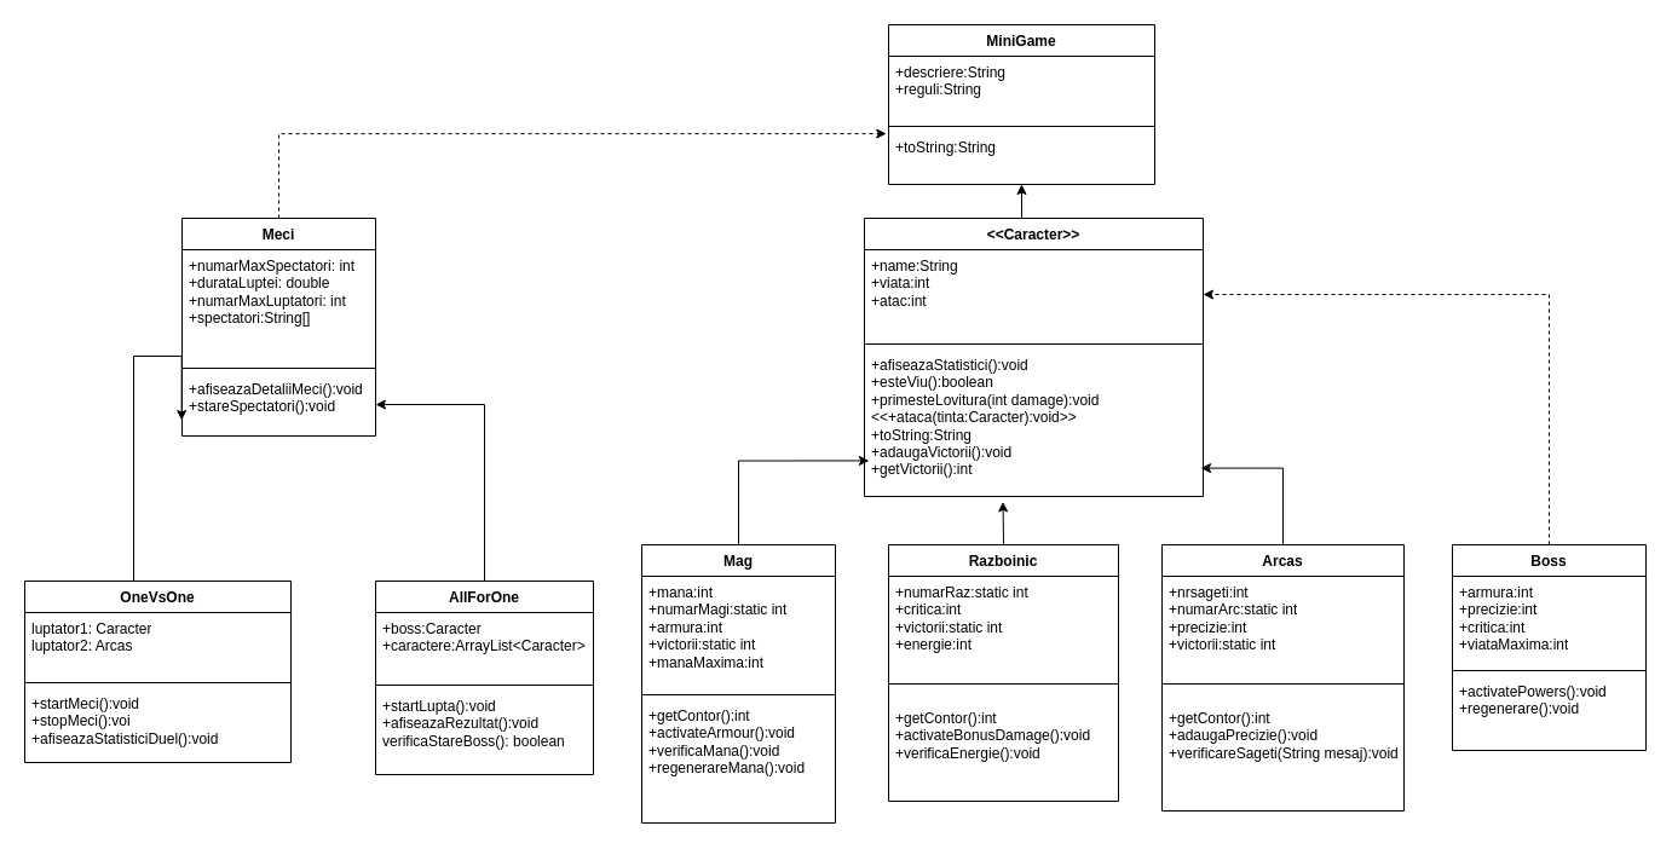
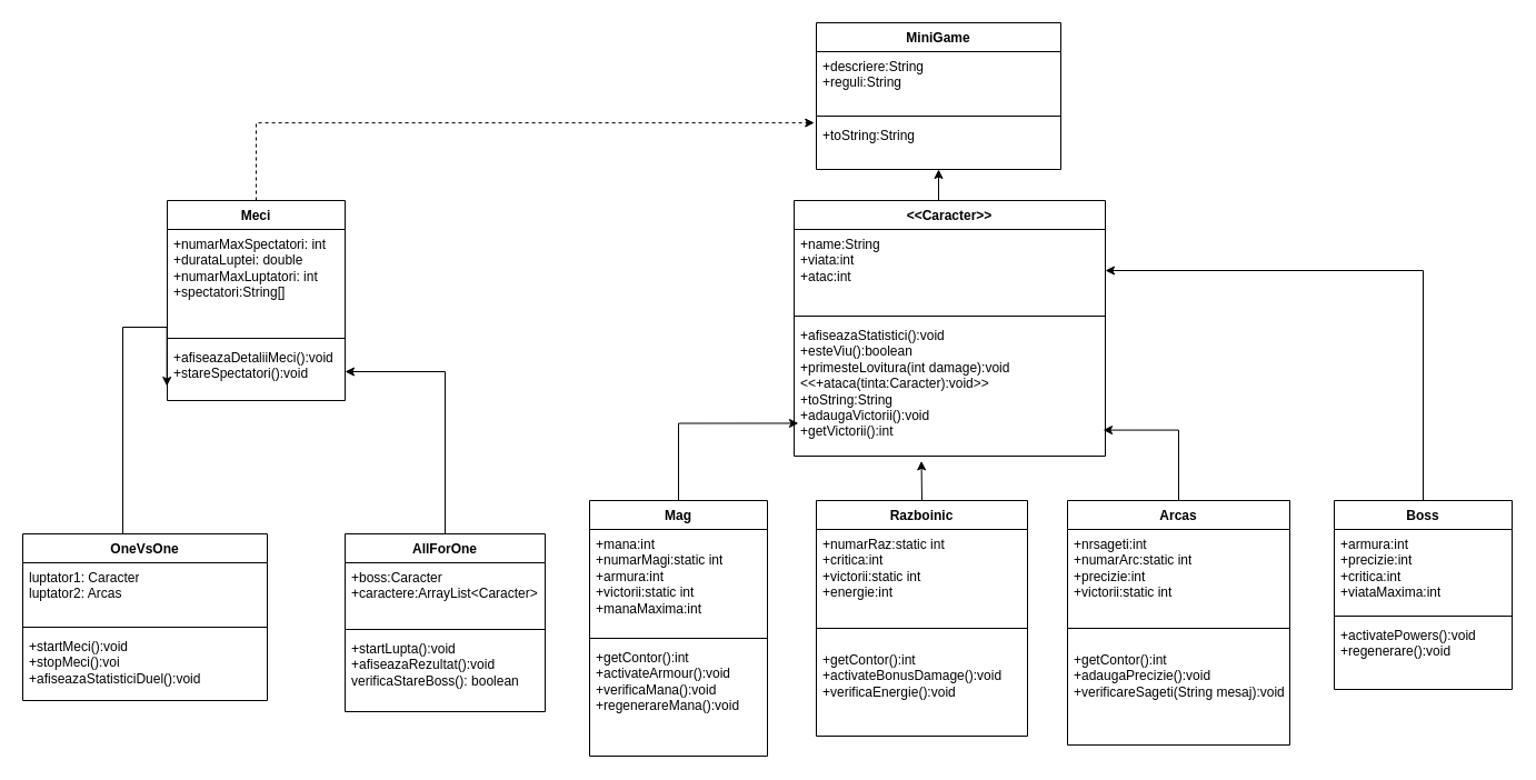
  <mxCell id="0" />
  <mxCell id="1" parent="0" />
  <mxCell id="2" style="edgeStyle=orthogonalEdgeStyle;rounded=0;orthogonalLoop=1;jettySize=auto;html=1;exitX=0.5;exitY=0;exitDx=0;exitDy=0;entryX=0.5;entryY=1;entryDx=0;entryDy=0;" parent="1" source="3" target="21" edge="1"><mxGeometry relative="1" as="geometry"><mxPoint x="814" y="140" as="targetPoint" /></mxGeometry></mxCell>
  <mxCell id="3" value="&amp;lt;&amp;lt;Caracter&amp;gt;&amp;gt;" style="swimlane;fontStyle=1;align=center;verticalAlign=top;childLayout=stackLayout;horizontal=1;startSize=26;horizontalStack=0;resizeParent=1;resizeParentMax=0;resizeLast=0;collapsible=1;marginBottom=0;whiteSpace=wrap;html=1;" parent="1" vertex="1"><mxGeometry x="714" y="180" width="280" height="230" as="geometry" /></mxCell>
  <mxCell id="4" value="&lt;div&gt;+name:String&lt;/div&gt;&lt;div&gt;+viata:int&lt;/div&gt;&lt;div&gt;+atac:int&lt;/div&gt;&lt;div&gt;&lt;br&gt;&lt;/div&gt;&lt;div&gt;&lt;br&gt;&lt;/div&gt;" style="text;strokeColor=none;fillColor=none;align=left;verticalAlign=top;spacingLeft=4;spacingRight=4;overflow=hidden;rotatable=0;points=[[0,0.5],[1,0.5]];portConstraint=eastwest;whiteSpace=wrap;html=1;" parent="3" vertex="1"><mxGeometry y="26" width="280" height="74" as="geometry" /></mxCell>
  <mxCell id="5" value="" style="line;strokeWidth=1;fillColor=none;align=left;verticalAlign=middle;spacingTop=-1;spacingLeft=3;spacingRight=3;rotatable=0;labelPosition=right;points=[];portConstraint=eastwest;strokeColor=inherit;" parent="3" vertex="1"><mxGeometry y="100" width="280" height="8" as="geometry" /></mxCell>
  <mxCell id="6" value="+afiseazaStatistici():void&lt;div&gt;+esteViu():boolean&lt;/div&gt;&lt;div&gt;+primesteLovitura(int damage):void&lt;/div&gt;&lt;div&gt;&amp;lt;&amp;lt;+ataca(tinta:Caracter):void&amp;gt;&amp;gt;&lt;/div&gt;&lt;div&gt;+toString:String&lt;/div&gt;&lt;div&gt;+adaugaVictorii():void&lt;/div&gt;&lt;div&gt;+getVictorii():int&lt;/div&gt;" style="text;strokeColor=none;fillColor=none;align=left;verticalAlign=top;spacingLeft=4;spacingRight=4;overflow=hidden;rotatable=0;points=[[0,0.5],[1,0.5]];portConstraint=eastwest;whiteSpace=wrap;html=1;" parent="3" vertex="1"><mxGeometry y="108" width="280" height="122" as="geometry" /></mxCell>
  <mxCell id="7" value="Razboinic" style="swimlane;fontStyle=1;align=center;verticalAlign=top;childLayout=stackLayout;horizontal=1;startSize=26;horizontalStack=0;resizeParent=1;resizeParentMax=0;resizeLast=0;collapsible=1;marginBottom=0;whiteSpace=wrap;html=1;" parent="1" vertex="1"><mxGeometry x="734" y="450" width="190" height="212" as="geometry" /></mxCell>
  <mxCell id="8" value="&lt;div&gt;+numarRaz:static int&lt;/div&gt;&lt;div&gt;+critica:int&lt;/div&gt;&lt;div&gt;+victorii:static int&lt;/div&gt;&lt;div&gt;+energie:int&lt;/div&gt;" style="text;strokeColor=none;fillColor=none;align=left;verticalAlign=top;spacingLeft=4;spacingRight=4;overflow=hidden;rotatable=0;points=[[0,0.5],[1,0.5]];portConstraint=eastwest;whiteSpace=wrap;html=1;" parent="7" vertex="1"><mxGeometry y="26" width="190" height="74" as="geometry" /></mxCell>
  <mxCell id="9" value="" style="line;strokeWidth=1;fillColor=none;align=left;verticalAlign=middle;spacingTop=-1;spacingLeft=3;spacingRight=3;rotatable=0;labelPosition=right;points=[];portConstraint=eastwest;strokeColor=inherit;" parent="7" vertex="1"><mxGeometry y="100" width="190" height="30" as="geometry" /></mxCell>
  <mxCell id="10" value="+getContor():int&lt;div&gt;+activateBonusDamage():void&lt;/div&gt;&lt;div&gt;+verificaEnergie():void&lt;/div&gt;" style="text;strokeColor=none;fillColor=none;align=left;verticalAlign=top;spacingLeft=4;spacingRight=4;overflow=hidden;rotatable=0;points=[[0,0.5],[1,0.5]];portConstraint=eastwest;whiteSpace=wrap;html=1;" parent="7" vertex="1"><mxGeometry y="130" width="190" height="82" as="geometry" /></mxCell>
  <mxCell id="11" value="Mag" style="swimlane;fontStyle=1;align=center;verticalAlign=top;childLayout=stackLayout;horizontal=1;startSize=26;horizontalStack=0;resizeParent=1;resizeParentMax=0;resizeLast=0;collapsible=1;marginBottom=0;whiteSpace=wrap;html=1;" parent="1" vertex="1"><mxGeometry x="530" y="450" width="160" height="230" as="geometry" /></mxCell>
  <mxCell id="12" value="+mana:int&lt;div&gt;+numarMagi:static int&lt;/div&gt;&lt;div&gt;+armura:int&lt;/div&gt;&lt;div&gt;+victorii:static int&lt;/div&gt;&lt;div&gt;+manaMaxima:int&lt;/div&gt;" style="text;strokeColor=none;fillColor=none;align=left;verticalAlign=top;spacingLeft=4;spacingRight=4;overflow=hidden;rotatable=0;points=[[0,0.5],[1,0.5]];portConstraint=eastwest;whiteSpace=wrap;html=1;" parent="11" vertex="1"><mxGeometry y="26" width="160" height="94" as="geometry" /></mxCell>
  <mxCell id="13" value="" style="line;strokeWidth=1;fillColor=none;align=left;verticalAlign=middle;spacingTop=-1;spacingLeft=3;spacingRight=3;rotatable=0;labelPosition=right;points=[];portConstraint=eastwest;strokeColor=inherit;" parent="11" vertex="1"><mxGeometry y="120" width="160" height="8" as="geometry" /></mxCell>
  <mxCell id="14" value="+getContor():int&lt;div&gt;+activateArmour():void&lt;/div&gt;&lt;div&gt;+verificaMana():void&lt;/div&gt;&lt;div&gt;+regenerareMana():void&lt;/div&gt;&lt;div&gt;&lt;br&gt;&lt;/div&gt;&lt;div&gt;&lt;br&gt;&lt;/div&gt;" style="text;strokeColor=none;fillColor=none;align=left;verticalAlign=top;spacingLeft=4;spacingRight=4;overflow=hidden;rotatable=0;points=[[0,0.5],[1,0.5]];portConstraint=eastwest;whiteSpace=wrap;html=1;" parent="11" vertex="1"><mxGeometry y="128" width="160" height="102" as="geometry" /></mxCell>
  <mxCell id="15" value="Arcas" style="swimlane;fontStyle=1;align=center;verticalAlign=top;childLayout=stackLayout;horizontal=1;startSize=26;horizontalStack=0;resizeParent=1;resizeParentMax=0;resizeLast=0;collapsible=1;marginBottom=0;whiteSpace=wrap;html=1;" parent="1" vertex="1"><mxGeometry x="960" y="450" width="200" height="220" as="geometry" /></mxCell>
  <mxCell id="16" value="+nrsageti:int&lt;div&gt;+numarArc:static int&lt;/div&gt;&lt;div&gt;+precizie:int&lt;/div&gt;&lt;div&gt;+victorii:static int&lt;/div&gt;" style="text;strokeColor=none;fillColor=none;align=left;verticalAlign=top;spacingLeft=4;spacingRight=4;overflow=hidden;rotatable=0;points=[[0,0.5],[1,0.5]];portConstraint=eastwest;whiteSpace=wrap;html=1;" parent="15" vertex="1"><mxGeometry y="26" width="200" height="74" as="geometry" /></mxCell>
  <mxCell id="17" value="" style="line;strokeWidth=1;fillColor=none;align=left;verticalAlign=middle;spacingTop=-1;spacingLeft=3;spacingRight=3;rotatable=0;labelPosition=right;points=[];portConstraint=eastwest;strokeColor=inherit;" parent="15" vertex="1"><mxGeometry y="100" width="200" height="30" as="geometry" /></mxCell>
  <mxCell id="18" value="+getContor():int&lt;div&gt;+adaugaPrecizie():void&lt;/div&gt;&lt;div&gt;+verificareSageti(String mesaj):void&lt;/div&gt;&lt;div&gt;&lt;br&gt;&lt;/div&gt;&lt;div&gt;&lt;br&gt;&lt;/div&gt;&lt;div&gt;&lt;br&gt;&lt;/div&gt;" style="text;strokeColor=none;fillColor=none;align=left;verticalAlign=top;spacingLeft=4;spacingRight=4;overflow=hidden;rotatable=0;points=[[0,0.5],[1,0.5]];portConstraint=eastwest;whiteSpace=wrap;html=1;" parent="15" vertex="1"><mxGeometry y="130" width="200" height="90" as="geometry" /></mxCell>
  <mxCell id="19" style="edgeStyle=orthogonalEdgeStyle;rounded=0;orthogonalLoop=1;jettySize=auto;html=1;exitX=0.5;exitY=0;exitDx=0;exitDy=0;entryX=0.993;entryY=0.808;entryDx=0;entryDy=0;entryPerimeter=0;" parent="1" source="15" target="6" edge="1"><mxGeometry relative="1" as="geometry" /></mxCell>
  <mxCell id="20" style="edgeStyle=orthogonalEdgeStyle;rounded=0;orthogonalLoop=1;jettySize=auto;html=1;exitX=0.5;exitY=0;exitDx=0;exitDy=0;entryX=0.014;entryY=0.758;entryDx=0;entryDy=0;entryPerimeter=0;" parent="1" source="11" target="6" edge="1"><mxGeometry relative="1" as="geometry" /></mxCell>
  <mxCell id="21" value="MiniGame" style="swimlane;fontStyle=1;align=center;verticalAlign=top;childLayout=stackLayout;horizontal=1;startSize=26;horizontalStack=0;resizeParent=1;resizeParentMax=0;resizeLast=0;collapsible=1;marginBottom=0;whiteSpace=wrap;html=1;" parent="1" vertex="1"><mxGeometry x="734" y="20" width="220" height="132" as="geometry" /></mxCell>
  <mxCell id="22" value="+descriere:String&lt;div&gt;+reguli:String&lt;/div&gt;&lt;div&gt;&lt;br&gt;&lt;/div&gt;" style="text;strokeColor=none;fillColor=none;align=left;verticalAlign=top;spacingLeft=4;spacingRight=4;overflow=hidden;rotatable=0;points=[[0,0.5],[1,0.5]];portConstraint=eastwest;whiteSpace=wrap;html=1;" parent="21" vertex="1"><mxGeometry y="26" width="220" height="54" as="geometry" /></mxCell>
  <mxCell id="23" value="" style="line;strokeWidth=1;fillColor=none;align=left;verticalAlign=middle;spacingTop=-1;spacingLeft=3;spacingRight=3;rotatable=0;labelPosition=right;points=[];portConstraint=eastwest;strokeColor=inherit;" parent="21" vertex="1"><mxGeometry y="80" width="220" height="8" as="geometry" /></mxCell>
  <mxCell id="24" value="+toString:String" style="text;strokeColor=none;fillColor=none;align=left;verticalAlign=top;spacingLeft=4;spacingRight=4;overflow=hidden;rotatable=0;points=[[0,0.5],[1,0.5]];portConstraint=eastwest;whiteSpace=wrap;html=1;" parent="21" vertex="1"><mxGeometry y="88" width="220" height="44" as="geometry" /></mxCell>
  <mxCell id="25" style="edgeStyle=orthogonalEdgeStyle;rounded=0;orthogonalLoop=1;jettySize=auto;html=1;exitX=0.5;exitY=0;exitDx=0;exitDy=0;entryX=-0.008;entryY=0.047;entryDx=0;entryDy=0;entryPerimeter=0;dashed=1;" parent="1" source="26" target="24" edge="1"><mxGeometry relative="1" as="geometry"><mxPoint x="640" y="179.667" as="targetPoint" /></mxGeometry></mxCell>
  <mxCell id="26" value="Meci" style="swimlane;fontStyle=1;align=center;verticalAlign=top;childLayout=stackLayout;horizontal=1;startSize=26;horizontalStack=0;resizeParent=1;resizeParentMax=0;resizeLast=0;collapsible=1;marginBottom=0;whiteSpace=wrap;html=1;" parent="1" vertex="1"><mxGeometry x="150" y="180" width="160" height="180" as="geometry" /></mxCell>
  <mxCell id="27" value="+numarMaxSpectatori: int&lt;div&gt;+durataLuptei: double&lt;/div&gt;&lt;div&gt;+numarMaxLuptatori: int&lt;/div&gt;&lt;div&gt;+spectatori:String[]&lt;/div&gt;" style="text;strokeColor=none;fillColor=none;align=left;verticalAlign=top;spacingLeft=4;spacingRight=4;overflow=hidden;rotatable=0;points=[[0,0.5],[1,0.5]];portConstraint=eastwest;whiteSpace=wrap;html=1;" parent="26" vertex="1"><mxGeometry y="26" width="160" height="94" as="geometry" /></mxCell>
  <mxCell id="28" value="" style="line;strokeWidth=1;fillColor=none;align=left;verticalAlign=middle;spacingTop=-1;spacingLeft=3;spacingRight=3;rotatable=0;labelPosition=right;points=[];portConstraint=eastwest;strokeColor=inherit;" parent="26" vertex="1"><mxGeometry y="120" width="160" height="8" as="geometry" /></mxCell>
  <mxCell id="29" value="+afiseazaDetaliiMeci():void&lt;div&gt;+stareSpectatori():void&lt;br&gt;&lt;div&gt;&lt;br&gt;&lt;/div&gt;&lt;/div&gt;" style="text;strokeColor=none;fillColor=none;align=left;verticalAlign=top;spacingLeft=4;spacingRight=4;overflow=hidden;rotatable=0;points=[[0,0.5],[1,0.5]];portConstraint=eastwest;whiteSpace=wrap;html=1;" parent="26" vertex="1"><mxGeometry y="128" width="160" height="52" as="geometry" /></mxCell>
  <mxCell id="30" value="OneVsOne" style="swimlane;fontStyle=1;align=center;verticalAlign=top;childLayout=stackLayout;horizontal=1;startSize=26;horizontalStack=0;resizeParent=1;resizeParentMax=0;resizeLast=0;collapsible=1;marginBottom=0;whiteSpace=wrap;html=1;" parent="1" vertex="1"><mxGeometry x="20" y="480" width="220" height="150" as="geometry" /></mxCell>
  <mxCell id="31" value="luptator1: Caracter&lt;div&gt;luptator2: Arcas&lt;/div&gt;" style="text;strokeColor=none;fillColor=none;align=left;verticalAlign=top;spacingLeft=4;spacingRight=4;overflow=hidden;rotatable=0;points=[[0,0.5],[1,0.5]];portConstraint=eastwest;whiteSpace=wrap;html=1;" parent="30" vertex="1"><mxGeometry y="26" width="220" height="54" as="geometry" /></mxCell>
  <mxCell id="32" value="" style="line;strokeWidth=1;fillColor=none;align=left;verticalAlign=middle;spacingTop=-1;spacingLeft=3;spacingRight=3;rotatable=0;labelPosition=right;points=[];portConstraint=eastwest;strokeColor=inherit;" parent="30" vertex="1"><mxGeometry y="80" width="220" height="8" as="geometry" /></mxCell>
  <mxCell id="33" value="+startMeci():void&lt;div&gt;+stopMeci():voi&lt;/div&gt;&lt;div&gt;+afiseazaStatisticiDuel():void&lt;/div&gt;" style="text;strokeColor=none;fillColor=none;align=left;verticalAlign=top;spacingLeft=4;spacingRight=4;overflow=hidden;rotatable=0;points=[[0,0.5],[1,0.5]];portConstraint=eastwest;whiteSpace=wrap;html=1;" parent="30" vertex="1"><mxGeometry y="88" width="220" height="62" as="geometry" /></mxCell>
  <mxCell id="34" style="edgeStyle=orthogonalEdgeStyle;rounded=0;orthogonalLoop=1;jettySize=auto;html=1;exitX=0.5;exitY=0;exitDx=0;exitDy=0;entryX=-0.002;entryY=0.75;entryDx=0;entryDy=0;entryPerimeter=0;" parent="1" source="30" target="29" edge="1"><mxGeometry relative="1" as="geometry"><Array as="points"><mxPoint x="110" y="480" /><mxPoint x="110" y="294" /><mxPoint x="150" y="294" /></Array></mxGeometry></mxCell>
  <mxCell id="35" style="edgeStyle=orthogonalEdgeStyle;rounded=0;orthogonalLoop=1;jettySize=auto;html=1;exitX=0.5;exitY=0;exitDx=0;exitDy=0;" parent="1" source="36" target="29" edge="1"><mxGeometry relative="1" as="geometry" /></mxCell>
  <mxCell id="36" value="AllForOne" style="swimlane;fontStyle=1;align=center;verticalAlign=top;childLayout=stackLayout;horizontal=1;startSize=26;horizontalStack=0;resizeParent=1;resizeParentMax=0;resizeLast=0;collapsible=1;marginBottom=0;whiteSpace=wrap;html=1;" parent="1" vertex="1"><mxGeometry x="310" y="480" width="180" height="160" as="geometry" /></mxCell>
  <mxCell id="37" value="+boss:Caracter&lt;br&gt;&lt;div&gt;+caractere:ArrayList&amp;lt;Caracter&amp;gt;&lt;/div&gt;&lt;div&gt;&lt;br&gt;&lt;/div&gt;&lt;div&gt;&lt;br&gt;&lt;/div&gt;&lt;div&gt;&lt;br&gt;&lt;/div&gt;" style="text;strokeColor=none;fillColor=none;align=left;verticalAlign=top;spacingLeft=4;spacingRight=4;overflow=hidden;rotatable=0;points=[[0,0.5],[1,0.5]];portConstraint=eastwest;whiteSpace=wrap;html=1;" parent="36" vertex="1"><mxGeometry y="26" width="180" height="56" as="geometry" /></mxCell>
  <mxCell id="38" value="" style="line;strokeWidth=1;fillColor=none;align=left;verticalAlign=middle;spacingTop=-1;spacingLeft=3;spacingRight=3;rotatable=0;labelPosition=right;points=[];portConstraint=eastwest;strokeColor=inherit;" parent="36" vertex="1"><mxGeometry y="82" width="180" height="8" as="geometry" /></mxCell>
  <mxCell id="39" value="+startLupta():void&lt;div&gt;+afiseazaRezultat():void&lt;/div&gt;&lt;div&gt;verificaStareBoss(): boolean&lt;/div&gt;" style="text;strokeColor=none;fillColor=none;align=left;verticalAlign=top;spacingLeft=4;spacingRight=4;overflow=hidden;rotatable=0;points=[[0,0.5],[1,0.5]];portConstraint=eastwest;whiteSpace=wrap;html=1;" parent="36" vertex="1"><mxGeometry y="90" width="180" height="70" as="geometry" /></mxCell>
- <mxCell id="40" style="edgeStyle=orthogonalEdgeStyle;rounded=0;orthogonalLoop=1;jettySize=auto;html=1;exitX=0.5;exitY=0;exitDx=0;exitDy=0;entryX=1;entryY=0.5;entryDx=0;entryDy=0;dashed=1;" parent="1" source="41" target="4" edge="1"><mxGeometry relative="1" as="geometry" /></mxCell>
+ <mxCell id="40" style="edgeStyle=orthogonalEdgeStyle;rounded=0;orthogonalLoop=1;jettySize=auto;html=1;exitX=0.5;exitY=0;exitDx=0;exitDy=0;entryX=1;entryY=0.5;entryDx=0;entryDy=0;" parent="1" source="41" target="4" edge="1"><mxGeometry relative="1" as="geometry" /></mxCell>
  <mxCell id="41" value="Boss" style="swimlane;fontStyle=1;align=center;verticalAlign=top;childLayout=stackLayout;horizontal=1;startSize=26;horizontalStack=0;resizeParent=1;resizeParentMax=0;resizeLast=0;collapsible=1;marginBottom=0;whiteSpace=wrap;html=1;" parent="1" vertex="1"><mxGeometry x="1200" y="450" width="160" height="170" as="geometry" /></mxCell>
  <mxCell id="42" value="+armura:int&lt;div&gt;+precizie:int&lt;/div&gt;&lt;div&gt;+critica:int&lt;/div&gt;&lt;div&gt;+viataMaxima:int&lt;/div&gt;" style="text;strokeColor=none;fillColor=none;align=left;verticalAlign=top;spacingLeft=4;spacingRight=4;overflow=hidden;rotatable=0;points=[[0,0.5],[1,0.5]];portConstraint=eastwest;whiteSpace=wrap;html=1;" parent="41" vertex="1"><mxGeometry y="26" width="160" height="74" as="geometry" /></mxCell>
  <mxCell id="43" value="" style="line;strokeWidth=1;fillColor=none;align=left;verticalAlign=middle;spacingTop=-1;spacingLeft=3;spacingRight=3;rotatable=0;labelPosition=right;points=[];portConstraint=eastwest;strokeColor=inherit;" parent="41" vertex="1"><mxGeometry y="100" width="160" height="8" as="geometry" /></mxCell>
  <mxCell id="44" value="+activatePowers():void&lt;div&gt;+regenerare():void&lt;/div&gt;&lt;div&gt;&lt;br&gt;&lt;/div&gt;&lt;div&gt;&lt;br&gt;&lt;/div&gt;" style="text;strokeColor=none;fillColor=none;align=left;verticalAlign=top;spacingLeft=4;spacingRight=4;overflow=hidden;rotatable=0;points=[[0,0.5],[1,0.5]];portConstraint=eastwest;whiteSpace=wrap;html=1;" parent="41" vertex="1"><mxGeometry y="108" width="160" height="62" as="geometry" /></mxCell>
  <mxCell id="45" style="edgeStyle=orthogonalEdgeStyle;rounded=0;orthogonalLoop=1;jettySize=auto;html=1;exitX=0.5;exitY=0;exitDx=0;exitDy=0;entryX=0.409;entryY=1.036;entryDx=0;entryDy=0;entryPerimeter=0;" edge="1" parent="1" source="7" target="6"><mxGeometry relative="1" as="geometry" /></mxCell>
